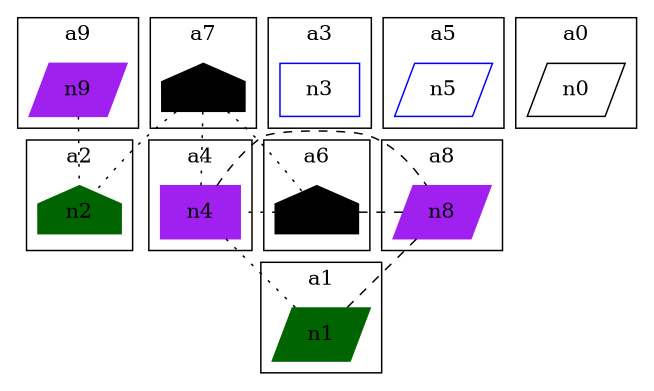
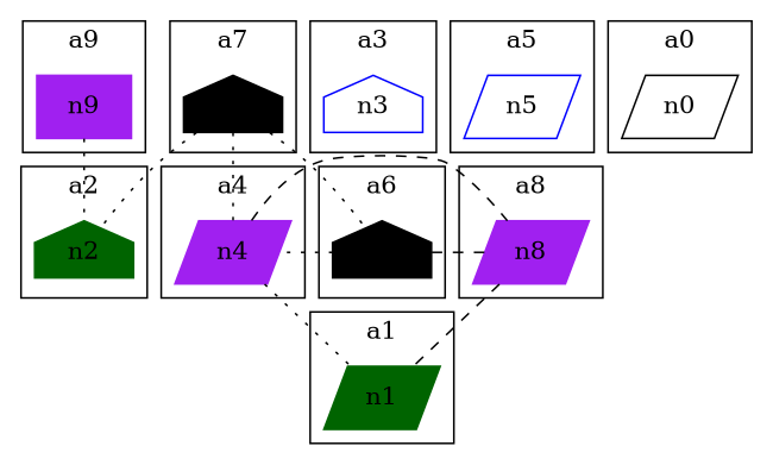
  graph {
    node [color=purple shape=house style=filled]
    edge [style=dotted]
    n2 [color=darkgreen]
    n1 [color=darkgreen shape=parallelogram]
-   n3 [color=blue shape=box style=""]
-   n4 [shape=box]
+   n3 [color=blue style=""]
+   n4 [shape=parallelogram]
    n5 [color=blue shape=parallelogram style=""]
    n6 [color=black]
    n7 [color=black]
    n8 [shape=parallelogram]
-   n9 [shape=parallelogram]
+   n9 [shape=box]
    n0 [color=black shape=parallelogram style=""]
    subgraph cluster_1 {
      label=a2
      n2
    }
    subgraph cluster_2 {
      label=a1
      n1
    }
    subgraph cluster_3 {
      label=a3
      n3
    }
    subgraph cluster_4 {
      label=a4
      n4
    }
    subgraph cluster_5 {
      label=a5
      n5
    }
    subgraph cluster_6 {
      label=a6
      n6
    }
    subgraph cluster_7 {
      label=a7
      n7
    }
    subgraph cluster_8 {
      label=a8
      n8
    }
    subgraph cluster_9 {
      label=a9
      n9
    }
    subgraph cluster_10 {
      label=a0
      n0
    }
    n4 -- n1
    n4 -- n8 [style=dashed]
    n6 -- n4
    n7 -- n2
    n7 -- n4
    n7 -- n6
    n8 -- n1 [style=dashed]
    n8 -- n6 [style=dashed]
    n9 -- n2
  }
